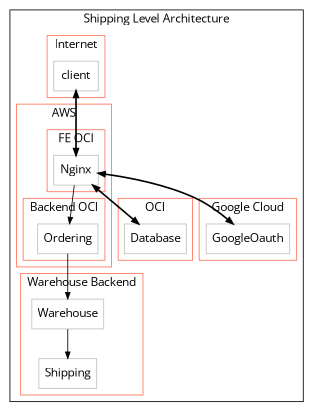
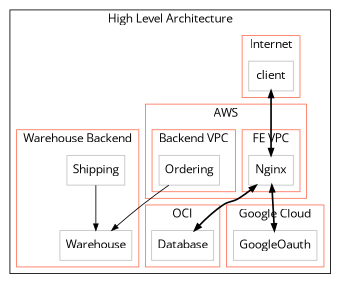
  digraph {
    compound=true
    fontname="Open Sans"
    node [color=Grey fontname="Open Sans" margin=0.1 shape=box]
    edge [arrowsize=0.8 fontname="Open Sans" fontsize=10 penwidth=1]
    n1 [label=Nginx]
    n2 [label=Ordering]
    n3 [label=client]
    n4 [label=Database]
    n5 [label=GoogleOauth]
    n6 [label=Warehouse]
    n7 [label=Shipping]
    subgraph cluster_1 {
      color=Black
-     label="Shipping Level Architecture"
+     label="High Level Architecture"
      subgraph cluster_2 {
        color=Coral1
        label=AWS
        subgraph cluster_3 {
          color=Coral1
-         label="FE OCI"
+         label="FE VPC"
          n1
        }
        subgraph cluster_4 {
          color=Coral1
-         label="Backend OCI"
+         label="Backend VPC"
          n2
        }
      }
      subgraph cluster_5 {
        color=Coral1
        label=Internet
        n3
      }
      subgraph cluster_6 {
        color=Coral1
        label=OCI
        n4
      }
      subgraph cluster_7 {
        color=Coral1
        label="Google Cloud"
        n5
      }
      subgraph cluster_8 {
        color=Coral1
        label="Warehouse Backend"
        n6
        n7
      }
    }
-   n1 -> n2
    n1 -> n4 [dir=both penwidth=2]
    n1 -> n5 [dir=both penwidth=2]
    n2 -> n6
    n3 -> n1 [dir=both penwidth=2]
-   n6 -> n7
+   n7 -> n6
  }
